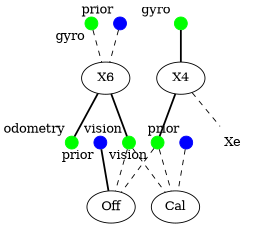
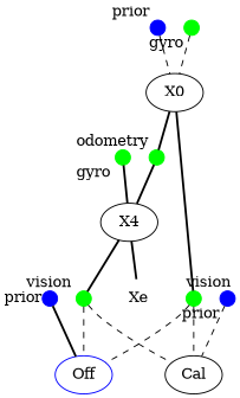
  graph {
    node [shape=point]
    edge [style=dashed]
    Xp [color=blue width=0.2 xlabel=prior]
-   n2 [label=X6 margin=-0.1 shape=ellipse]
+   n2 [label=X0 margin=-0.1 shape=ellipse]
    O0 [color=green width=0.2 xlabel=odometry]
    v0 [color=green width=0.2 xlabel=vision]
    n5 [label=X4 margin=-0.1 shape=ellipse]
-   n6 [label=Off margin=-0.1 shape=ellipse]
+   n6 [label=Off margin=-0.1 shape=ellipse color=blue]
    n7 [label=Cal margin=-0.1 shape=ellipse]
    Xe [shape=none]
    v1 [color=green width=0.2 xlabel="vision "]
    cp [color=blue width=0.2 xlabel=prior]
    kp [color=blue width=0.2 xlabel=prior]
    g0 [color=green width=0.2 xlabel=gyro]
    g1 [color=green width=0.2 xlabel="gyro "]
    Xp -- n2
    n2 -- O0 [style=bold]
    n2 -- v0 [style=bold]
+   O0 -- n5 [style=bold]
    v0 -- n6
    v0 -- n7
-   n5 -- Xe
+   n5 -- Xe [style=bold]
    n5 -- v1 [style=bold]
    v1 -- n6
    v1 -- n7
    cp -- n6 [style=bold]
    kp -- n7
    g0 -- n2
    g1 -- n5 [style=bold]
  }
